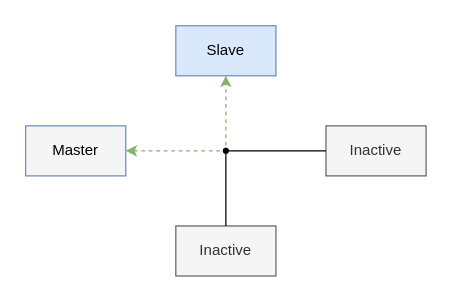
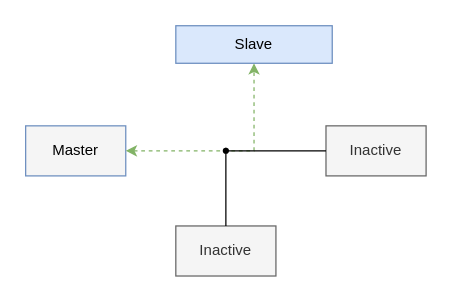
  <mxCell id="0" />
  <mxCell id="1" parent="0" />
  <mxCell id="2" value="Master" style="rounded=0;whiteSpace=wrap;html=1;fillColor=#f5f5f5;strokeColor=#6c8ebf;" vertex="1" parent="1"><mxGeometry x="20" y="100" width="80" height="40" as="geometry" /></mxCell>
  <mxCell id="3" style="edgeStyle=orthogonalEdgeStyle;rounded=0;orthogonalLoop=1;jettySize=auto;html=1;entryX=0.5;entryY=1;entryDx=0;entryDy=0;fillColor=#d5e8d4;strokeColor=#82b366;startArrow=classic;startFill=1;dashed=1;" edge="1" parent="1" source="2" target="4"><mxGeometry relative="1" as="geometry" /></mxCell>
- <mxCell id="4" value="Slave" style="rounded=0;whiteSpace=wrap;html=1;fillColor=#dae8fc;strokeColor=#6c8ebf;" vertex="1" parent="1"><mxGeometry x="140" y="20" width="80" height="40" as="geometry" /></mxCell>
+ <mxCell id="4" value="Slave" style="rounded=0;whiteSpace=wrap;html=1;fillColor=#dae8fc;strokeColor=#6c8ebf;" vertex="1" parent="1"><mxGeometry x="140" y="20" width="125" height="30" as="geometry" /></mxCell>
  <mxCell id="5" value="Inactive" style="rounded=0;whiteSpace=wrap;html=1;fillColor=#f5f5f5;strokeColor=#666666;fontColor=#333333;" vertex="1" parent="1"><mxGeometry x="140" y="180" width="80" height="40" as="geometry" /></mxCell>
  <mxCell id="6" value="Inactive" style="rounded=0;whiteSpace=wrap;html=1;fillColor=#f5f5f5;strokeColor=#666666;fontColor=#333333;" vertex="1" parent="1"><mxGeometry x="260" y="100" width="80" height="40" as="geometry" /></mxCell>
  <mxCell id="7" value="" style="endArrow=none;html=1;rounded=0;entryX=0;entryY=0.5;entryDx=0;entryDy=0;endFill=0;" edge="1" parent="1" target="6"><mxGeometry width="50" height="50" relative="1" as="geometry"><mxPoint x="180" y="120" as="sourcePoint" /><mxPoint x="240" y="90" as="targetPoint" /></mxGeometry></mxCell>
  <mxCell id="8" value="" style="endArrow=none;html=1;rounded=0;entryX=0.5;entryY=0;entryDx=0;entryDy=0;endFill=0;" edge="1" parent="1" source="10" target="5"><mxGeometry width="50" height="50" relative="1" as="geometry"><mxPoint x="180" y="120" as="sourcePoint" /><mxPoint x="240" y="90" as="targetPoint" /></mxGeometry></mxCell>
  <mxCell id="9" value="" style="endArrow=none;html=1;rounded=0;entryX=0.5;entryY=0;entryDx=0;entryDy=0;endFill=0;" edge="1" parent="1" target="10"><mxGeometry width="50" height="50" relative="1" as="geometry"><mxPoint x="180" y="120" as="sourcePoint" /><mxPoint x="180" y="180" as="targetPoint" /></mxGeometry></mxCell>
  <mxCell id="10" value="" style="ellipse;whiteSpace=wrap;html=1;strokeColor=none;gradientColor=default;fillColor=#000000;" vertex="1" parent="1"><mxGeometry x="177.5" y="117.5" width="5" height="5" as="geometry" /></mxCell>
